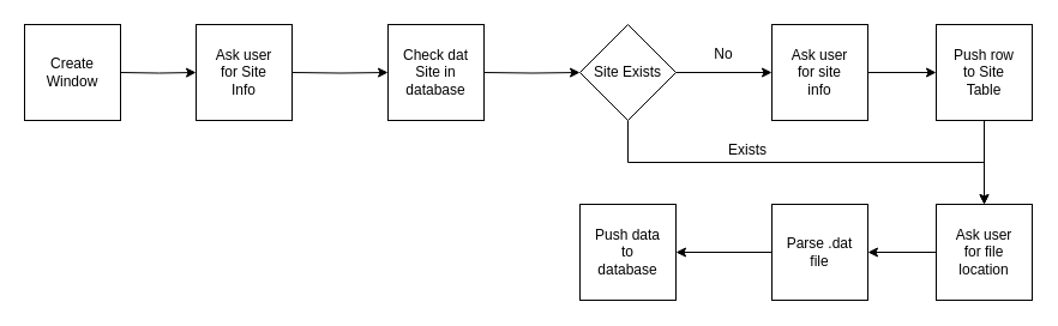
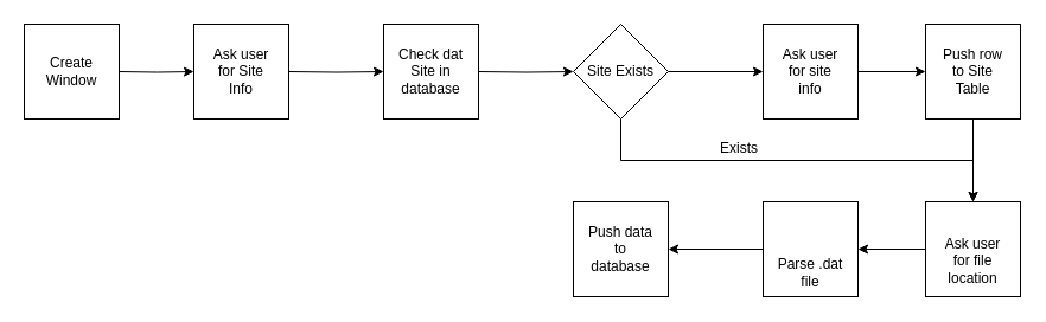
  <mxCell id="0" />
  <mxCell id="1" parent="0" />
  <mxCell id="2" value="" style="whiteSpace=wrap;html=1;aspect=fixed;" vertex="1" parent="1"><mxGeometry x="323" width="80" height="80" as="geometry" y="20" /></mxCell>
  <mxCell id="3" value="" style="whiteSpace=wrap;html=1;aspect=fixed;" vertex="1" parent="1"><mxGeometry x="163" width="80" height="80" as="geometry" y="20" /></mxCell>
  <mxCell id="4" value="" style="whiteSpace=wrap;html=1;aspect=fixed;" vertex="1" parent="1"><mxGeometry width="80" height="80" as="geometry" x="20" y="20" /></mxCell>
  <mxCell id="5" style="edgeStyle=orthogonalEdgeStyle;rounded=0;orthogonalLoop=1;jettySize=auto;html=1;entryX=0;entryY=0.5;entryDx=0;entryDy=0;" edge="1" parent="1" target="3"><mxGeometry relative="1" as="geometry"><mxPoint x="100" y="60" as="sourcePoint" /></mxGeometry></mxCell>
  <mxCell id="6" value="Create Window" style="text;html=1;align=center;verticalAlign=middle;whiteSpace=wrap;rounded=0;" vertex="1" parent="1"><mxGeometry x="30" y="45" width="60" height="30" as="geometry" /></mxCell>
  <mxCell id="7" style="edgeStyle=orthogonalEdgeStyle;rounded=0;orthogonalLoop=1;jettySize=auto;html=1;entryX=0;entryY=0.5;entryDx=0;entryDy=0;" edge="1" parent="1" target="2"><mxGeometry relative="1" as="geometry"><mxPoint x="243" y="60" as="sourcePoint" /></mxGeometry></mxCell>
  <mxCell id="8" value="Ask user for Site Info" style="text;html=1;align=center;verticalAlign=middle;whiteSpace=wrap;rounded=0;" vertex="1" parent="1"><mxGeometry x="173" y="45" width="60" height="30" as="geometry" /></mxCell>
  <mxCell id="9" style="edgeStyle=orthogonalEdgeStyle;rounded=0;orthogonalLoop=1;jettySize=auto;html=1;entryX=0;entryY=0.5;entryDx=0;entryDy=0;" edge="1" parent="1" target="13"><mxGeometry relative="1" as="geometry"><mxPoint x="403" y="60" as="sourcePoint" /></mxGeometry></mxCell>
  <mxCell id="10" value="Check dat Site in database" style="text;html=1;align=center;verticalAlign=middle;whiteSpace=wrap;rounded=0;" vertex="1" parent="1"><mxGeometry x="333" y="45" width="60" height="30" as="geometry" /></mxCell>
  <mxCell id="11" style="edgeStyle=orthogonalEdgeStyle;rounded=0;orthogonalLoop=1;jettySize=auto;html=1;exitX=1;exitY=0.5;exitDx=0;exitDy=0;entryX=0;entryY=0.5;entryDx=0;entryDy=0;" edge="1" parent="1" source="13" target="16"><mxGeometry relative="1" as="geometry" /></mxCell>
  <mxCell id="12" style="edgeStyle=orthogonalEdgeStyle;rounded=0;orthogonalLoop=1;jettySize=auto;html=1;exitX=0.5;exitY=1;exitDx=0;exitDy=0;entryX=0.5;entryY=0;entryDx=0;entryDy=0;" edge="1" parent="1" source="13" target="23"><mxGeometry relative="1" as="geometry" /></mxCell>
  <mxCell id="13" value="" style="rhombus;whiteSpace=wrap;html=1;" vertex="1" parent="1"><mxGeometry x="483" width="80" height="80" as="geometry" y="20" /></mxCell>
  <mxCell id="14" value="Site Exists" style="text;html=1;align=center;verticalAlign=middle;whiteSpace=wrap;rounded=0;" vertex="1" parent="1"><mxGeometry x="493" y="45" width="60" height="30" as="geometry" /></mxCell>
  <mxCell id="15" style="edgeStyle=orthogonalEdgeStyle;rounded=0;orthogonalLoop=1;jettySize=auto;html=1;exitX=1;exitY=0.5;exitDx=0;exitDy=0;entryX=0;entryY=0.5;entryDx=0;entryDy=0;" edge="1" parent="1" source="16" target="20"><mxGeometry relative="1" as="geometry" /></mxCell>
  <mxCell id="16" value="" style="whiteSpace=wrap;html=1;aspect=fixed;" vertex="1" parent="1"><mxGeometry x="643" width="80" height="80" as="geometry" y="20" /></mxCell>
  <mxCell id="17" value="Ask user for site info" style="text;html=1;align=center;verticalAlign=middle;whiteSpace=wrap;rounded=0;" vertex="1" parent="1"><mxGeometry x="653" y="45" width="60" height="30" as="geometry" /></mxCell>
- <mxCell id="18" value="No" style="text;html=1;align=center;verticalAlign=middle;whiteSpace=wrap;rounded=0;" vertex="1" parent="1"><mxGeometry x="573" y="30" width="60" height="30" as="geometry" /></mxCell>
  <mxCell id="19" style="edgeStyle=orthogonalEdgeStyle;rounded=0;orthogonalLoop=1;jettySize=auto;html=1;exitX=0.5;exitY=1;exitDx=0;exitDy=0;entryX=0.5;entryY=0;entryDx=0;entryDy=0;" edge="1" parent="1" source="20" target="23"><mxGeometry relative="1" as="geometry" /></mxCell>
  <mxCell id="20" value="" style="whiteSpace=wrap;html=1;aspect=fixed;" vertex="1" parent="1"><mxGeometry x="780" width="80" height="80" as="geometry" y="20" /></mxCell>
  <mxCell id="21" value="Push row to Site Table" style="text;html=1;align=center;verticalAlign=middle;whiteSpace=wrap;rounded=0;" vertex="1" parent="1"><mxGeometry x="790" y="45" width="60" height="30" as="geometry" /></mxCell>
  <mxCell id="22" style="edgeStyle=orthogonalEdgeStyle;rounded=0;orthogonalLoop=1;jettySize=auto;html=1;exitX=0;exitY=0.5;exitDx=0;exitDy=0;entryX=1;entryY=0.5;entryDx=0;entryDy=0;" edge="1" parent="1" source="23" target="26"><mxGeometry relative="1" as="geometry" /></mxCell>
  <mxCell id="23" value="" style="whiteSpace=wrap;html=1;aspect=fixed;" vertex="1" parent="1"><mxGeometry x="780" y="170" width="80" height="80" as="geometry" /></mxCell>
- <mxCell id="24" value="Ask user for file location" style="text;html=1;align=center;verticalAlign=middle;whiteSpace=wrap;rounded=0;" vertex="1" parent="1"><mxGeometry x="790" y="195" width="60" height="30" as="geometry" /></mxCell>
+ <mxCell id="24" value="Ask user for file location" style="text;html=1;align=center;verticalAlign=middle;whiteSpace=wrap;rounded=0;" vertex="1" parent="1"><mxGeometry x="790" y="205" width="60" height="30" as="geometry" /></mxCell>
  <mxCell id="25" style="edgeStyle=orthogonalEdgeStyle;rounded=0;orthogonalLoop=1;jettySize=auto;html=1;exitX=0;exitY=0.5;exitDx=0;exitDy=0;entryX=1;entryY=0.5;entryDx=0;entryDy=0;" edge="1" parent="1" source="26" target="28"><mxGeometry relative="1" as="geometry" /></mxCell>
  <mxCell id="26" value="" style="whiteSpace=wrap;html=1;aspect=fixed;" vertex="1" parent="1"><mxGeometry x="643" y="170" width="80" height="80" as="geometry" /></mxCell>
- <mxCell id="27" value="Parse .dat file" style="text;html=1;align=center;verticalAlign=middle;whiteSpace=wrap;rounded=0;" vertex="1" parent="1"><mxGeometry x="653" y="195" width="60" height="30" as="geometry" /></mxCell>
+ <mxCell id="27" value="Parse .dat file" style="text;html=1;align=center;verticalAlign=middle;whiteSpace=wrap;rounded=0;" vertex="1" parent="1"><mxGeometry x="653" y="215" width="60" height="30" as="geometry" /></mxCell>
  <mxCell id="28" value="" style="whiteSpace=wrap;html=1;aspect=fixed;" vertex="1" parent="1"><mxGeometry x="483" y="170" width="80" height="80" as="geometry" /></mxCell>
  <mxCell id="29" value="Push data to database" style="text;html=1;align=center;verticalAlign=middle;whiteSpace=wrap;rounded=0;" vertex="1" parent="1"><mxGeometry x="493" y="195" width="60" height="30" as="geometry" /></mxCell>
  <mxCell id="30" value="Exists" style="text;html=1;align=center;verticalAlign=middle;whiteSpace=wrap;rounded=0;" vertex="1" parent="1"><mxGeometry x="593" y="110" width="60" height="30" as="geometry" /></mxCell>
